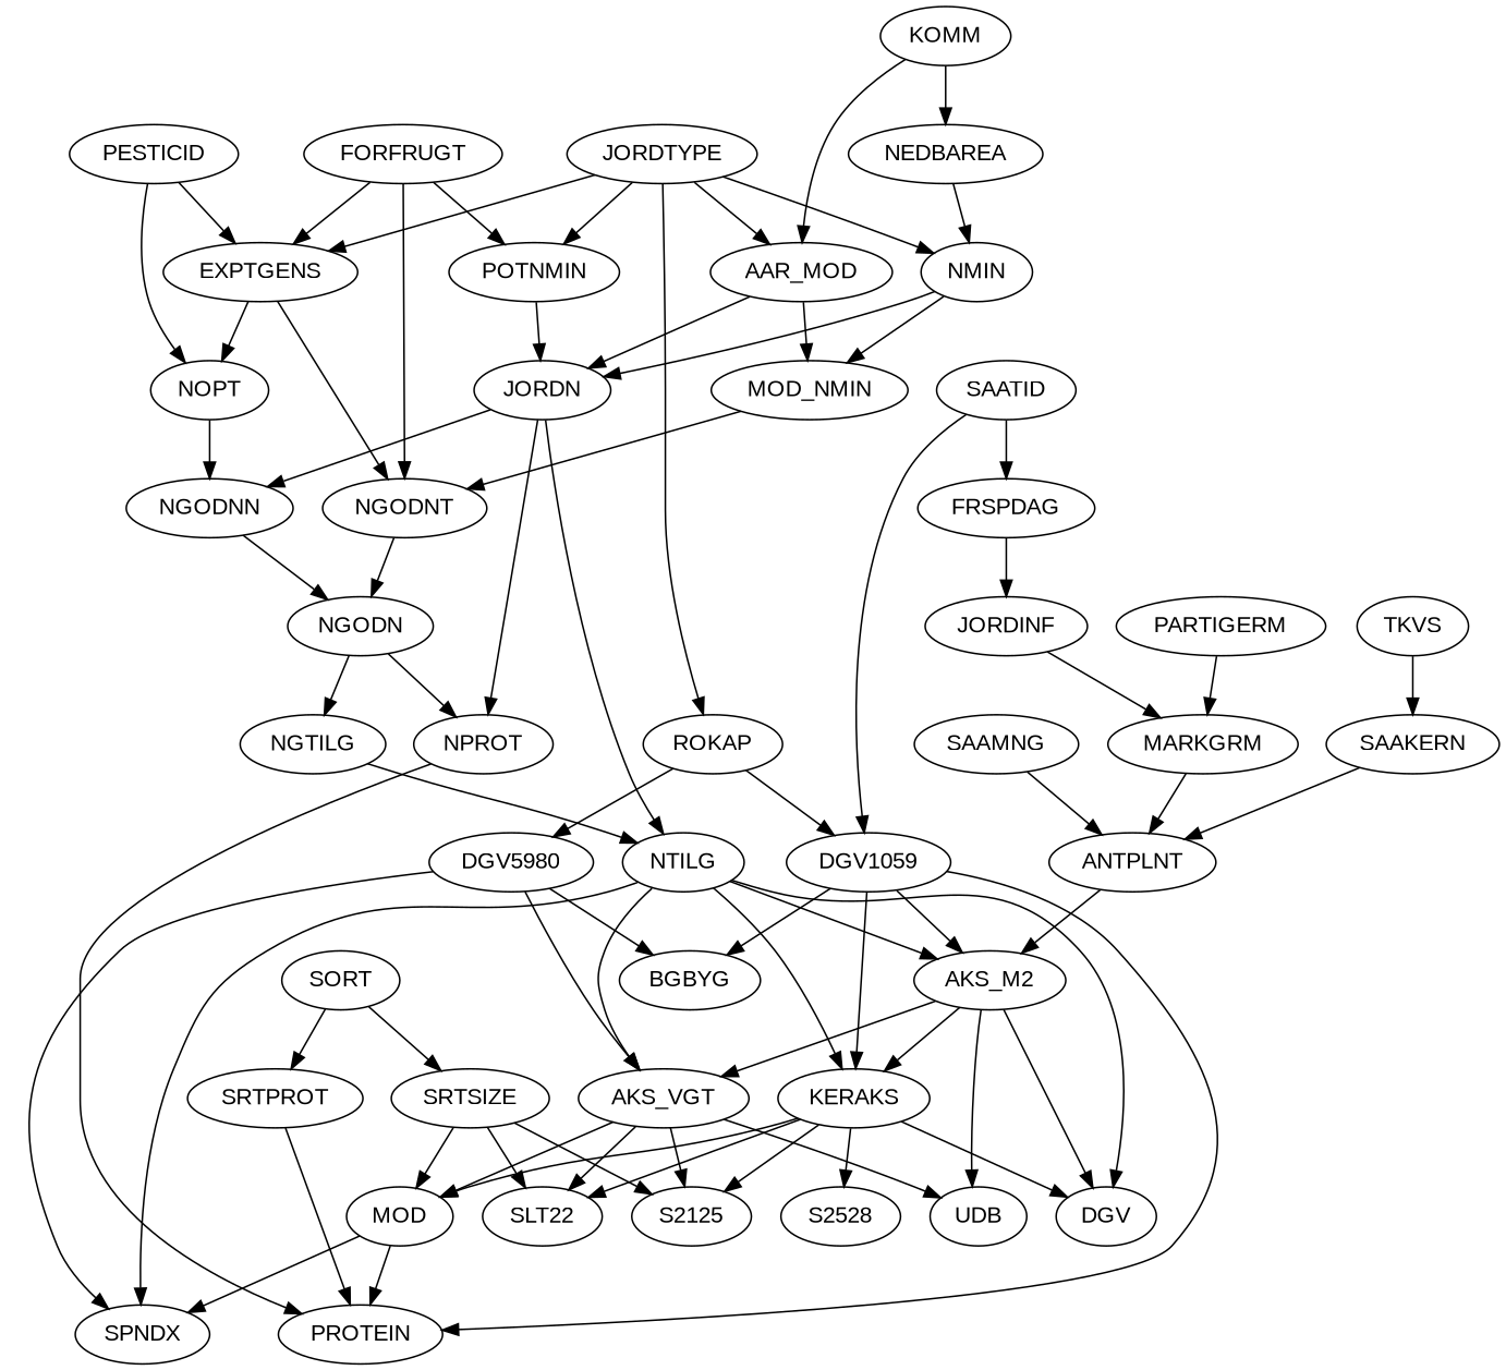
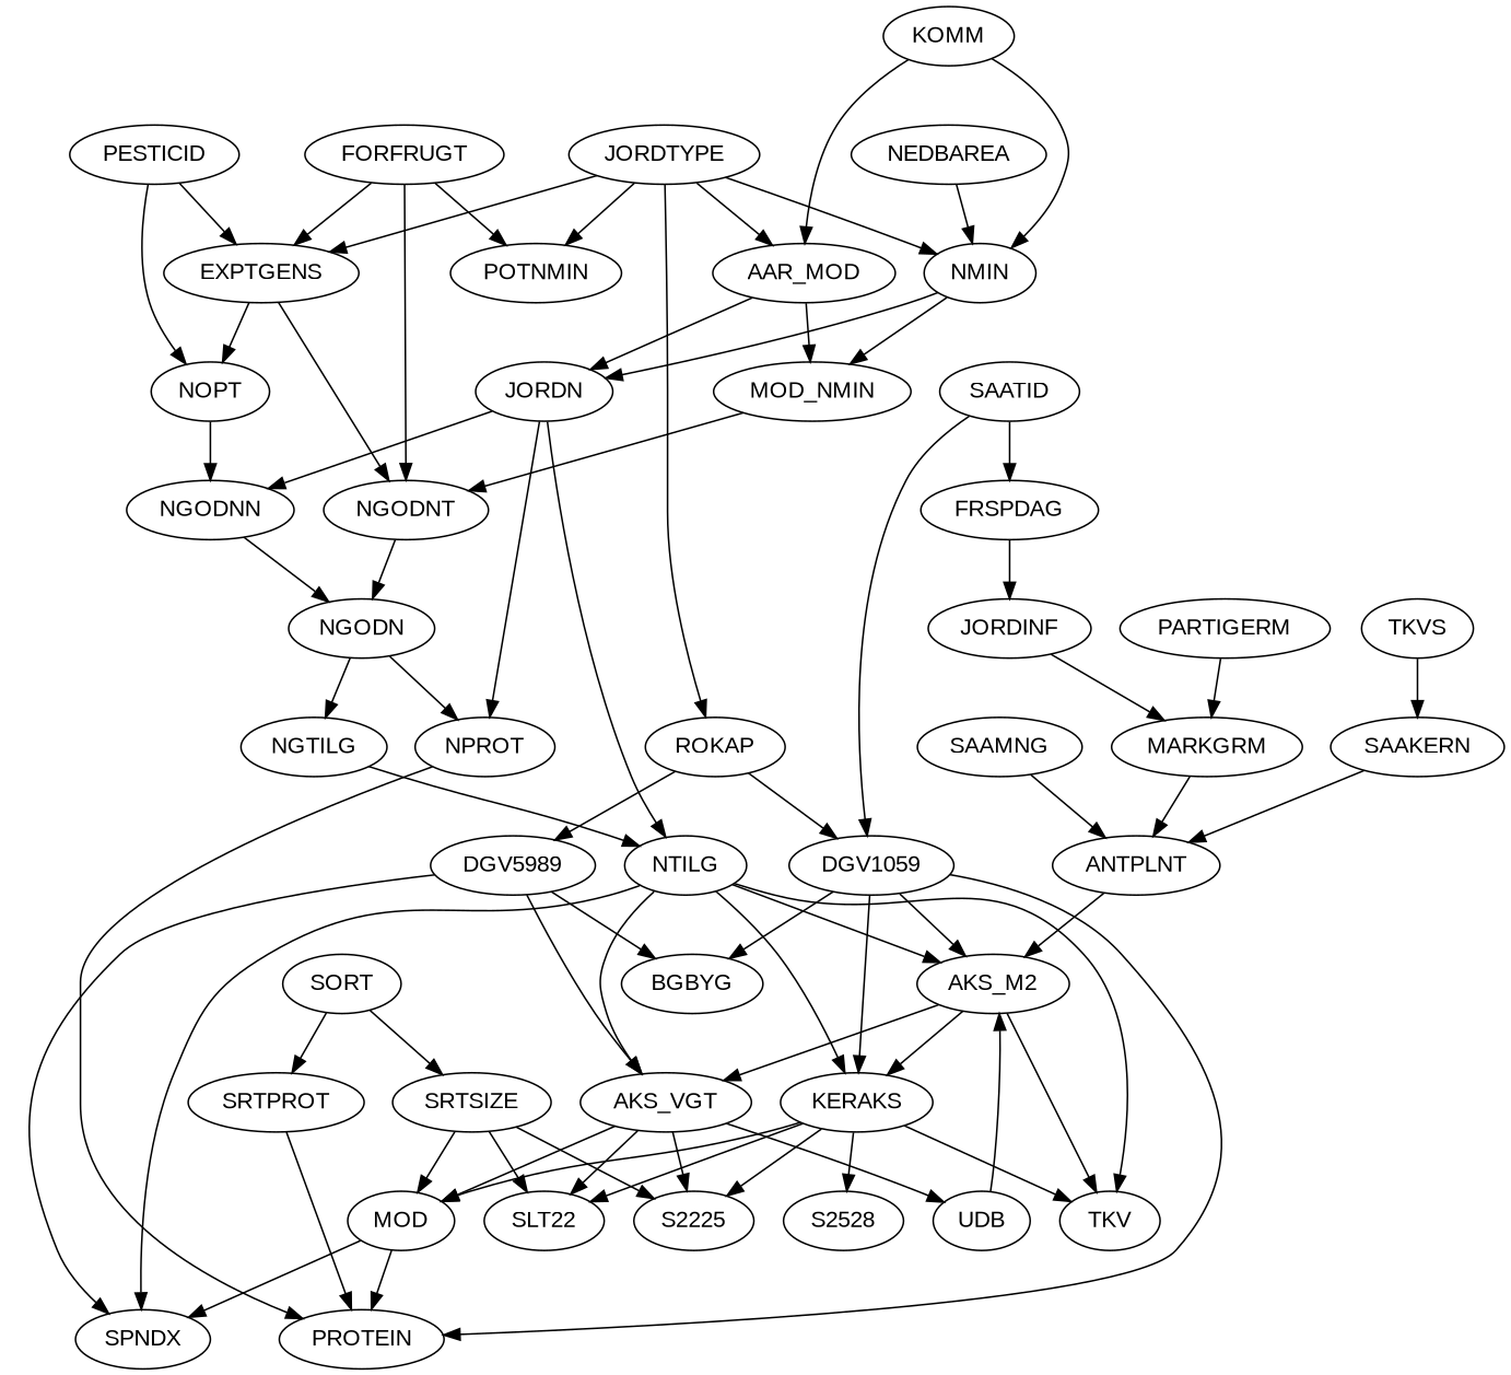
  digraph {
    fontname="Liberation Sans"
    node [fontname="Liberation Sans"]
    edge [fontname="Liberation Sans"]
    JORDTYPE
    EXPTGENS
    ROKAP
    POTNMIN
    NMIN
    AAR_MOD
    NGODNT
    NOPT
-   DGV5980
+   DGV5980 [label=DGV5989]
    DGV1059
    JORDN
    MOD_NMIN
    NGODN
    NPROT
    NGTILG
    FORFRUGT
    NGODNN
    SRTSIZE
-   S2225 [label=S2125]
+   S2225
    n20 [label=MOD]
    SLT22
    SPNDX
    PROTEIN
    SORT
    SRTPROT
    NTILG
    AKS_M2
    AKS_VGT
    KERAKS
-   TKV [label=DGV]
+   TKV
    ANTPLNT
    UDB
    SAAKERN
    MARKGRM
    S2528
    BGBYG
    SAAMNG
    TKVS
    PARTIGERM
    JORDINF
    NEDBAREA
    KOMM
    SAATID
    FRSPDAG
    PESTICID
    JORDTYPE -> EXPTGENS
    JORDTYPE -> ROKAP
    JORDTYPE -> POTNMIN
    JORDTYPE -> NMIN
    JORDTYPE -> AAR_MOD
    EXPTGENS -> NGODNT
    EXPTGENS -> NOPT
    ROKAP -> DGV5980
    ROKAP -> DGV1059
-   POTNMIN -> JORDN
    NMIN -> JORDN
    NMIN -> MOD_NMIN
    AAR_MOD -> JORDN
    AAR_MOD -> MOD_NMIN
    NGODNT -> NGODN
    NOPT -> NGODNN
    DGV5980 -> SPNDX
    DGV5980 -> AKS_VGT
    DGV5980 -> BGBYG
    DGV1059 -> PROTEIN
    DGV1059 -> AKS_M2
    DGV1059 -> KERAKS
    DGV1059 -> BGBYG
    JORDN -> NPROT
    JORDN -> NGODNN
    JORDN -> NTILG
    MOD_NMIN -> NGODNT
    NGODN -> NPROT
    NGODN -> NGTILG
    NPROT -> PROTEIN
    NGTILG -> NTILG
    FORFRUGT -> EXPTGENS
    FORFRUGT -> POTNMIN
    FORFRUGT -> NGODNT
    NGODNN -> NGODN
    SRTSIZE -> S2225
    SRTSIZE -> n20
    SRTSIZE -> SLT22
    n20 -> SPNDX
    n20 -> PROTEIN
    SORT -> SRTSIZE
    SORT -> SRTPROT
    SRTPROT -> PROTEIN
    NTILG -> SPNDX
    NTILG -> AKS_M2
    NTILG -> AKS_VGT
    NTILG -> KERAKS
    NTILG -> TKV
    AKS_M2 -> AKS_VGT
    AKS_M2 -> KERAKS
    AKS_M2 -> TKV
-   AKS_M2 -> UDB
+   UDB -> AKS_M2
    AKS_VGT -> S2225
    AKS_VGT -> n20
    AKS_VGT -> SLT22
    AKS_VGT -> UDB
    KERAKS -> S2225
    KERAKS -> n20
    KERAKS -> SLT22
    KERAKS -> TKV
    KERAKS -> S2528
    ANTPLNT -> AKS_M2
    SAAKERN -> ANTPLNT
    MARKGRM -> ANTPLNT
    SAAMNG -> ANTPLNT
    TKVS -> SAAKERN
    PARTIGERM -> MARKGRM
    JORDINF -> MARKGRM
    NEDBAREA -> NMIN
    KOMM -> AAR_MOD
-   KOMM -> NEDBAREA
+   KOMM -> NMIN
    SAATID -> DGV1059
    SAATID -> FRSPDAG
    FRSPDAG -> JORDINF
    PESTICID -> EXPTGENS
    PESTICID -> NOPT
  }
